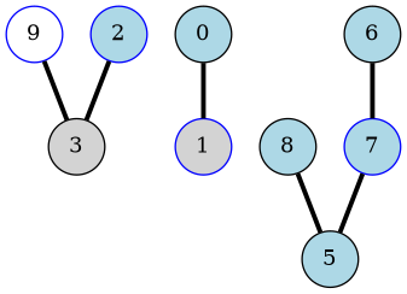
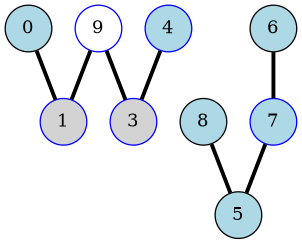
  graph {
    node [fillcolor=lightblue shape=circle style=filled]
    edge [penwidth=3.0]
    9 [color=blue fillcolor=white]
    1 [color=blue fillcolor=lightgrey]
-   3 [fillcolor=lightgrey]
-   2 [color=blue]
+   3 [fillcolor=lightgrey color=blue]
+   2 [color=blue label=4]
    8
    5
    7 [color=blue]
    6
    0
+   9 -- 1
    9 -- 3
    2 -- 3
    8 -- 5
    7 -- 5
    6 -- 7
    0 -- 1
  }
